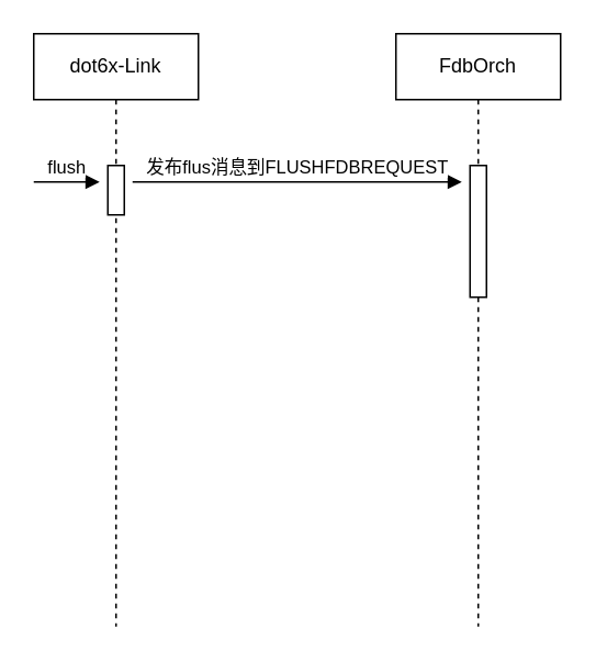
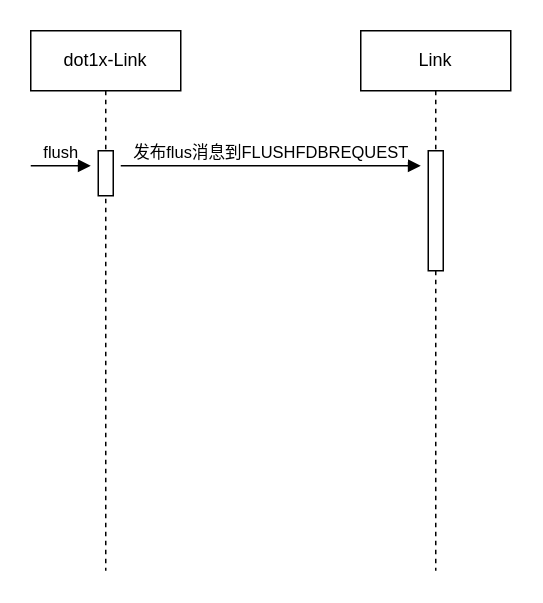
  <mxCell id="0" />
  <mxCell id="1" parent="0" />
- <mxCell id="2" value="&lt;span style=&quot;white-space: nowrap&quot;&gt;dot6x-Link&lt;/span&gt;" style="shape=umlLifeline;perimeter=lifelinePerimeter;whiteSpace=wrap;html=1;container=1;collapsible=0;recursiveResize=0;outlineConnect=0;" vertex="1" parent="1"><mxGeometry x="20" y="20" width="100" height="360" as="geometry" /></mxCell>
+ <mxCell id="2" value="&lt;span style=&quot;white-space: nowrap&quot;&gt;dot1x-Link&lt;/span&gt;" style="shape=umlLifeline;perimeter=lifelinePerimeter;whiteSpace=wrap;html=1;container=1;collapsible=0;recursiveResize=0;outlineConnect=0;" vertex="1" parent="1"><mxGeometry x="20" y="20" width="100" height="360" as="geometry" /></mxCell>
  <mxCell id="3" value="" style="html=1;points=[];perimeter=orthogonalPerimeter;" vertex="1" parent="2"><mxGeometry x="45" y="80" width="10" height="30" as="geometry" /></mxCell>
  <mxCell id="4" value="发布flus消息到FLUSHFDBREQUEST" style="html=1;verticalAlign=bottom;endArrow=block;" edge="1" parent="2"><mxGeometry width="80" relative="1" as="geometry"><mxPoint x="60" y="90" as="sourcePoint" /><mxPoint x="260" y="90" as="targetPoint" /></mxGeometry></mxCell>
  <mxCell id="5" value="flush" style="html=1;verticalAlign=bottom;endArrow=block;" edge="1" parent="1"><mxGeometry width="80" relative="1" as="geometry"><mxPoint x="20" y="110" as="sourcePoint" /><mxPoint x="60" y="110" as="targetPoint" /></mxGeometry></mxCell>
- <mxCell id="6" value="FdbOrch" style="shape=umlLifeline;perimeter=lifelinePerimeter;whiteSpace=wrap;html=1;container=1;collapsible=0;recursiveResize=0;outlineConnect=0;" vertex="1" parent="1"><mxGeometry x="240" y="20" width="100" height="360" as="geometry" /></mxCell>
+ <mxCell id="6" value="Link" style="shape=umlLifeline;perimeter=lifelinePerimeter;whiteSpace=wrap;html=1;container=1;collapsible=0;recursiveResize=0;outlineConnect=0;" vertex="1" parent="1"><mxGeometry x="240" y="20" width="100" height="360" as="geometry" /></mxCell>
  <mxCell id="7" value="" style="html=1;points=[];perimeter=orthogonalPerimeter;" vertex="1" parent="6"><mxGeometry x="45" y="80" width="10" height="80" as="geometry" /></mxCell>
